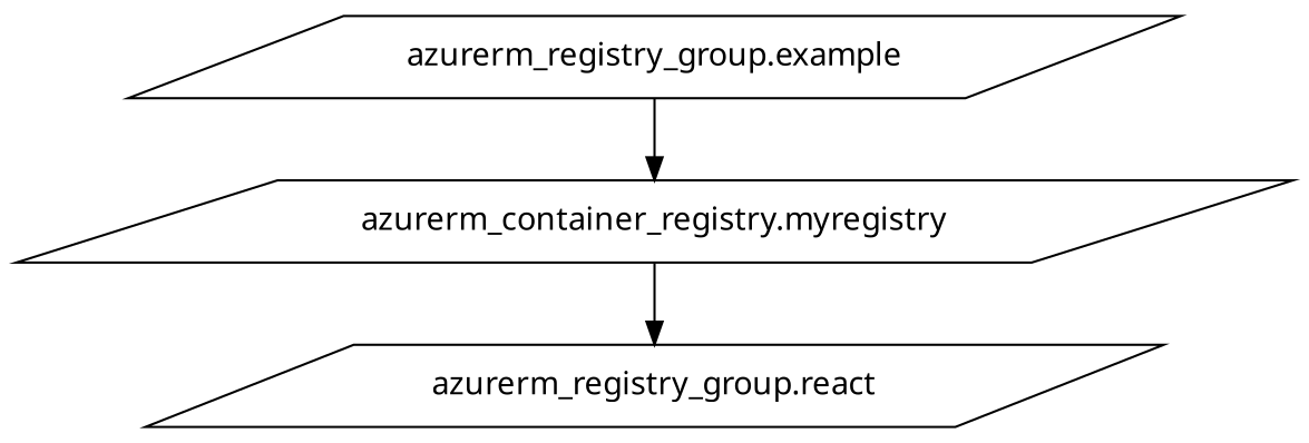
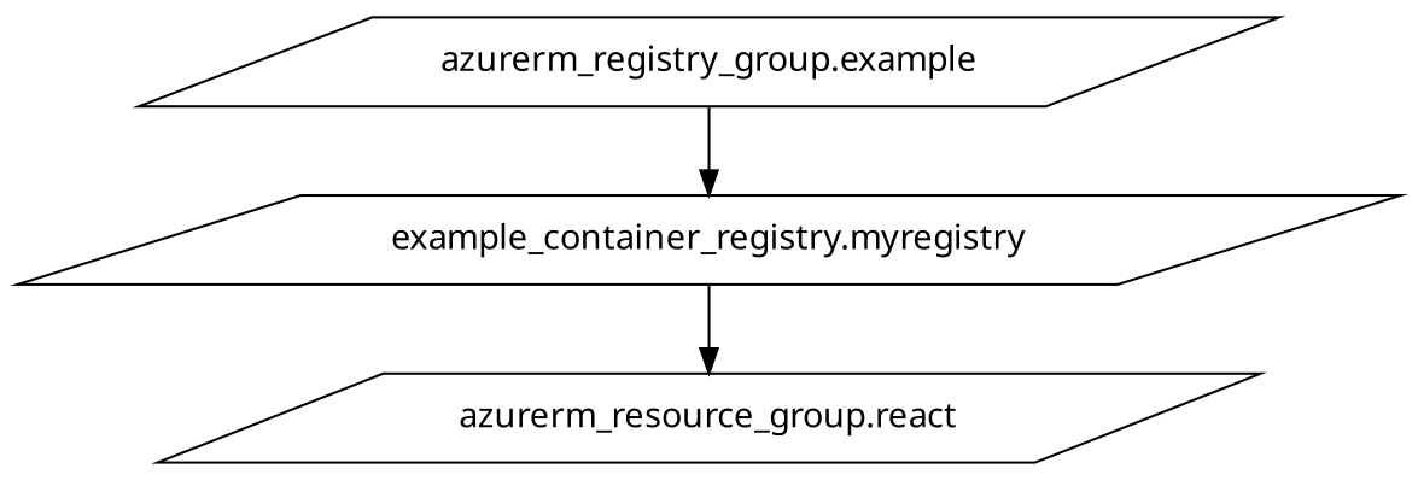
  digraph {
    rankdir=TB
    node [fontname="sans-serif" shape=parallelogram]
    n1 [label="azurerm_registry_group.example"]
-   n2 [label="azurerm_container_registry.myregistry"]
-   n3 [label="azurerm_registry_group.react"]
+   n2 [label="example_container_registry.myregistry"]
+   n3 [label="azurerm_resource_group.react"]
    n1 -> n2
    n2 -> n3
  }
